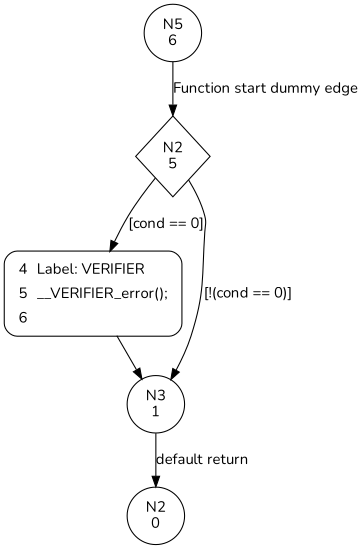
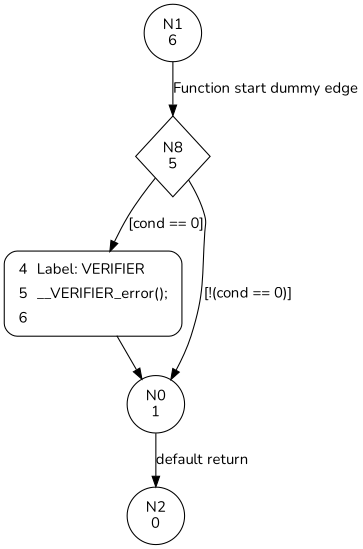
  digraph {
    fontname=Nunito
    node [fontname=Nunito shape=circle]
    edge [fontname=Nunito]
-   n1 [label="N5\n6"]
-   n2 [label="N2\n5" shape=diamond]
+   n1 [label="N1\n6"]
+   n2 [label="N8\n5" shape=diamond]
    n3 [fillcolor=white label=<<table border="0" cellborder="0" cellpadding="3" bgcolor="white"><tr><td align="right">4</td><td align="left">Label: VERIFIER</td></tr><tr><td align="right">5</td><td align="left">__VERIFIER_error();</td></tr><tr><td align="right">6</td><td align="left"></td></tr></table>> penwidth=1 shape=Mrecord style="filled,bold"]
-   n4 [label="N3\n1"]
+   n4 [label="N0\n1"]
    n5 [label="N2\n0"]
    n1 -> n2 [label="Function start dummy edge"]
    n2 -> n3 [label="[cond == 0]"]
    n2 -> n4 [label="[!(cond == 0)]"]
    n3 -> n4
    n4 -> n5 [label="default return"]
  }
